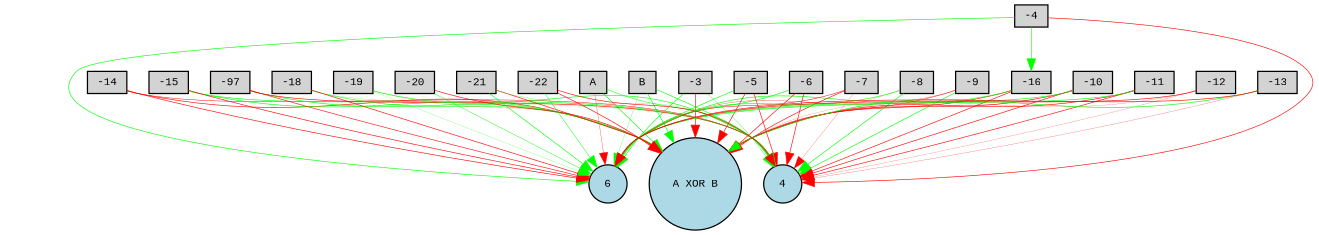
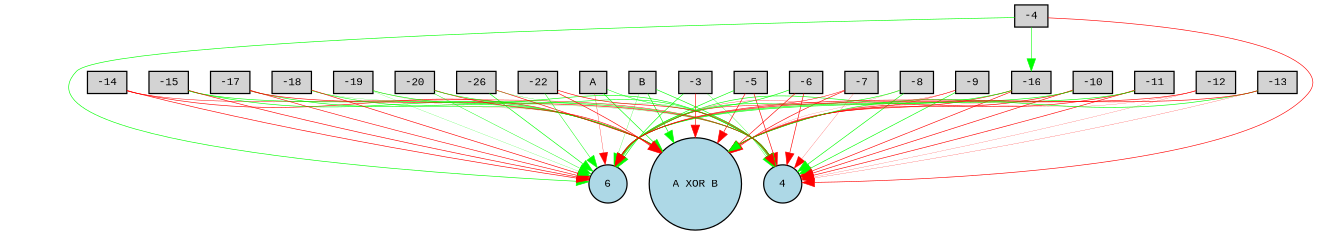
  digraph {
    fontname="Liberation Mono"
    node [fillcolor=lightgray fontname="Liberation Mono" fontsize=9 shape=box style=filled]
    edge [color=red fontname="Liberation Mono" penwidth=0.5 style=solid]
    A [height=0.2 width=0.2]
    "A XOR B" [fillcolor=lightblue height=0.2 shape=circle width=0.2]
    n3 [fillcolor=lightblue height=0.2 label=4 shape=circle width=0.2]
    n4 [fillcolor=lightblue height=0.2 label=6 shape=circle width=0.2]
    B [height=0.2 width=0.2]
    -3 [height=0.2 width=0.2]
    -4 [height=0.2 width=0.2]
    -16 [height=0.2 width=0.2]
    -5 [height=0.2 width=0.2]
    -6 [height=0.2 width=0.2]
    -7 [height=0.2 width=0.2]
    -8 [height=0.2 width=0.2]
    -9 [height=0.2 width=0.2]
    -10 [height=0.2 width=0.2]
    -11 [height=0.2 width=0.2]
    -12 [height=0.2 width=0.2]
    -13 [height=0.2 width=0.2]
    -14 [height=0.2 width=0.2]
    -15 [height=0.2 width=0.2]
-   -17 [height=0.2 width=0.2 label=-97]
+   -17 [height=0.2 width=0.2]
    -18 [height=0.2 width=0.2]
    -19 [height=0.2 width=0.2]
    -20 [height=0.2 width=0.2]
-   -21 [height=0.2 width=0.2]
+   -21 [height=0.2 width=0.2 label=-26]
    -22 [height=0.2 width=0.2]
    A -> "A XOR B" [color=green]
    A -> n3 [color=green penwidth=0.3806506086798759]
    A -> n4 [penwidth=0.23272350293800256]
    B -> "A XOR B" [color=green]
    B -> n3 [color=green]
    B -> n4 [color=green penwidth=0.20133034718657875]
    -3 -> "A XOR B"
    -3 -> n3 [color=green penwidth=0.25294890790778835]
    -3 -> n4 [color=green]
    -4 -> n3
    -4 -> n4 [color=green]
    -4 -> -16 [color=green penwidth=0.453819712041049]
    -16 -> "A XOR B"
    -16 -> n3
    -16 -> n4 [color=green]
    -5 -> "A XOR B"
    -5 -> n3
    -5 -> n4 [color=green]
    -6 -> "A XOR B"
    -6 -> n3
    -6 -> n4 [color=green]
    -7 -> "A XOR B"
    -7 -> n3 [penwidth=0.16212971128000847]
    -7 -> n4 [penwidth=0.3966370102794047]
    -8 -> "A XOR B" [penwidth=0.11861125511567394]
    -8 -> n3 [color=green]
    -8 -> n4 [color=green penwidth=0.48631335780628937]
    -9 -> "A XOR B" [penwidth=0.34973468587846135]
    -9 -> n3 [color=green]
    -9 -> n4 [penwidth=0.22684467417988385]
    -10 -> "A XOR B"
    -10 -> n3
    -10 -> n4 [color=green]
    -11 -> "A XOR B"
    -11 -> n3
    -11 -> n4 [color=green]
    -12 -> "A XOR B" [penwidth=0.14825515753312718]
    -12 -> n3 [penwidth=0.14288802694373767]
    -12 -> n4
    -13 -> "A XOR B" [color=green]
    -13 -> n3 [penwidth=0.1674571779046145]
    -13 -> n4
    -14 -> "A XOR B"
    -14 -> n3 [penwidth=0.3775547244810963]
    -14 -> n4
    -15 -> "A XOR B" [color=green]
    -15 -> n3 [color=green penwidth=0.4898724171869373]
    -15 -> n4
    -17 -> "A XOR B" [color=green]
    -17 -> n3
    -17 -> n4 [penwidth=0.47218100360487447]
    -18 -> "A XOR B" [color=green penwidth=0.42956978444323224]
    -18 -> n3 [color=green penwidth=0.15716902775278097]
    -18 -> n4
    -19 -> "A XOR B" [penwidth=0.1030367232839107]
    -19 -> n3 [color=green]
    -19 -> n4 [color=green penwidth=0.15941639785002754]
    -20 -> "A XOR B"
+   -20 -> n3 [color=green penwidth=0.4634969301780516]
    -20 -> n4 [color=green penwidth=0.3328861315315992]
    -21 -> "A XOR B"
    -21 -> n3 [color=green penwidth=0.19466261224359793]
    -21 -> n4 [color=green]
    -22 -> "A XOR B"
    -22 -> n3
    -22 -> n4 [color=green penwidth=0.3726125521656435]
  }
